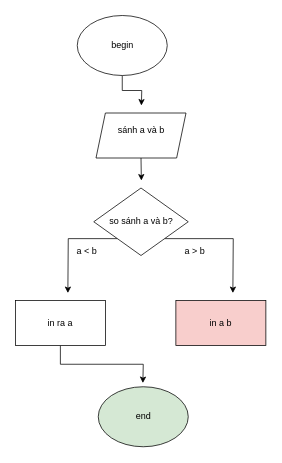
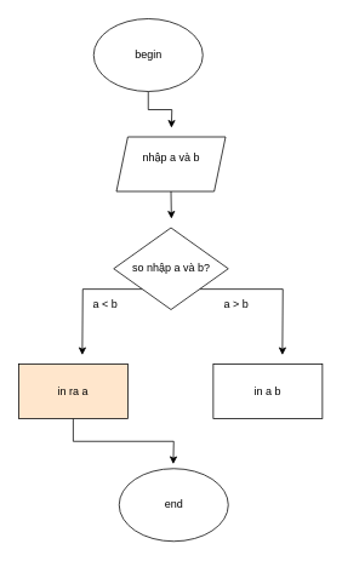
  <mxCell id="0" />
  <mxCell id="1" parent="0" />
  <mxCell id="2" style="edgeStyle=orthogonalEdgeStyle;rounded=0;orthogonalLoop=1;jettySize=auto;html=1;exitX=0.5;exitY=1;exitDx=0;exitDy=0;" edge="1" parent="1" source="3"><mxGeometry relative="1" as="geometry"><mxPoint x="188" y="140" as="targetPoint" /></mxGeometry></mxCell>
  <mxCell id="3" value="begin" style="ellipse;whiteSpace=wrap;html=1;" vertex="1" parent="1"><mxGeometry x="102.5" y="20" width="120" height="80" as="geometry" /></mxCell>
  <mxCell id="4" style="edgeStyle=orthogonalEdgeStyle;rounded=0;orthogonalLoop=1;jettySize=auto;html=1;exitX=0;exitY=1;exitDx=0;exitDy=0;" edge="1" parent="1" source="6"><mxGeometry relative="1" as="geometry"><mxPoint x="90" y="390" as="targetPoint" /></mxGeometry></mxCell>
  <mxCell id="5" style="edgeStyle=orthogonalEdgeStyle;rounded=0;orthogonalLoop=1;jettySize=auto;html=1;exitX=1;exitY=1;exitDx=0;exitDy=0;" edge="1" parent="1" source="6"><mxGeometry relative="1" as="geometry"><mxPoint x="310" y="390" as="targetPoint" /></mxGeometry></mxCell>
- <mxCell id="6" value="so sánh a và b?" style="rhombus;whiteSpace=wrap;html=1;" vertex="1" parent="1"><mxGeometry x="124.5" y="250" width="126" height="90" as="geometry" /></mxCell>
+ <mxCell id="6" value="so nhập a và b?" style="rhombus;whiteSpace=wrap;html=1;" vertex="1" parent="1"><mxGeometry x="124.5" y="250" width="126" height="90" as="geometry" /></mxCell>
  <mxCell id="7" style="edgeStyle=orthogonalEdgeStyle;rounded=0;orthogonalLoop=1;jettySize=auto;html=1;exitX=0.5;exitY=1;exitDx=0;exitDy=0;" edge="1" parent="1" source="8"><mxGeometry relative="1" as="geometry"><mxPoint x="188" y="240" as="targetPoint" /></mxGeometry></mxCell>
- <mxCell id="8" value="sánh a và b&lt;div&gt;&lt;br&gt;&lt;/div&gt;" style="shape=parallelogram;perimeter=parallelogramPerimeter;whiteSpace=wrap;html=1;fixedSize=1;size=12.5;" vertex="1" parent="1"><mxGeometry x="127.5" y="150" width="120" height="60" as="geometry" /></mxCell>
+ <mxCell id="8" value="nhập a và b&lt;div&gt;&lt;br&gt;&lt;/div&gt;" style="shape=parallelogram;perimeter=parallelogramPerimeter;whiteSpace=wrap;html=1;fixedSize=1;size=12.5;" vertex="1" parent="1"><mxGeometry x="127.5" y="150" width="120" height="60" as="geometry" /></mxCell>
  <mxCell id="9" style="edgeStyle=orthogonalEdgeStyle;rounded=0;orthogonalLoop=1;jettySize=auto;html=1;exitX=0.5;exitY=1;exitDx=0;exitDy=0;" edge="1" parent="1" source="10"><mxGeometry relative="1" as="geometry"><mxPoint x="190" y="510" as="targetPoint" /></mxGeometry></mxCell>
- <mxCell id="10" value="in ra a" style="rounded=0;whiteSpace=wrap;html=1;" vertex="1" parent="1"><mxGeometry x="20" y="400" width="120" height="60" as="geometry" /></mxCell>
- <mxCell id="11" value="in a b" style="rounded=0;whiteSpace=wrap;html=1;fillColor=#f8cecc;" vertex="1" parent="1"><mxGeometry x="234" y="400" width="120" height="60" as="geometry" /></mxCell>
+ <mxCell id="10" value="in ra a" style="rounded=0;whiteSpace=wrap;html=1;fillColor=#ffe6cc;" vertex="1" parent="1"><mxGeometry x="20" y="400" width="120" height="60" as="geometry" /></mxCell>
+ <mxCell id="11" value="in a b" style="rounded=0;whiteSpace=wrap;html=1;" vertex="1" parent="1"><mxGeometry x="234" y="400" width="120" height="60" as="geometry" /></mxCell>
  <mxCell id="12" value="a &amp;lt; b" style="text;html=1;align=center;verticalAlign=middle;resizable=0;points=[];autosize=1;strokeColor=none;fillColor=none;" vertex="1" parent="1"><mxGeometry x="90" y="320" width="50" height="30" as="geometry" /></mxCell>
  <mxCell id="13" value="a &amp;gt; b" style="text;html=1;align=center;verticalAlign=middle;resizable=0;points=[];autosize=1;strokeColor=none;fillColor=none;" vertex="1" parent="1"><mxGeometry x="234" y="320" width="50" height="30" as="geometry" /></mxCell>
- <mxCell id="14" value="end" style="ellipse;whiteSpace=wrap;html=1;fillColor=#d5e8d4;" vertex="1" parent="1"><mxGeometry x="130.5" y="515" width="120" height="80" as="geometry" /></mxCell>
+ <mxCell id="14" value="end" style="ellipse;whiteSpace=wrap;html=1;" vertex="1" parent="1"><mxGeometry x="130.5" y="515" width="120" height="80" as="geometry" /></mxCell>
